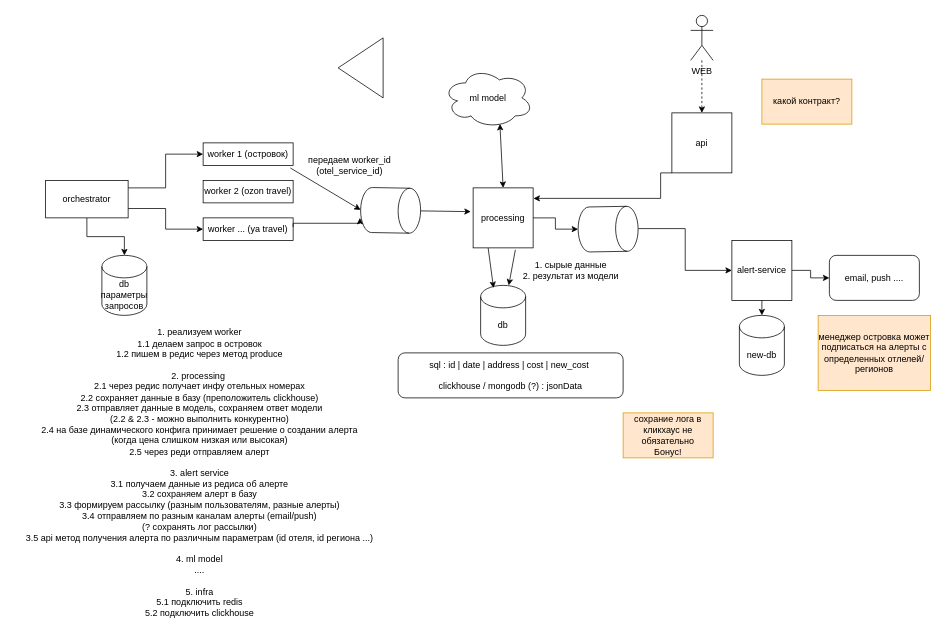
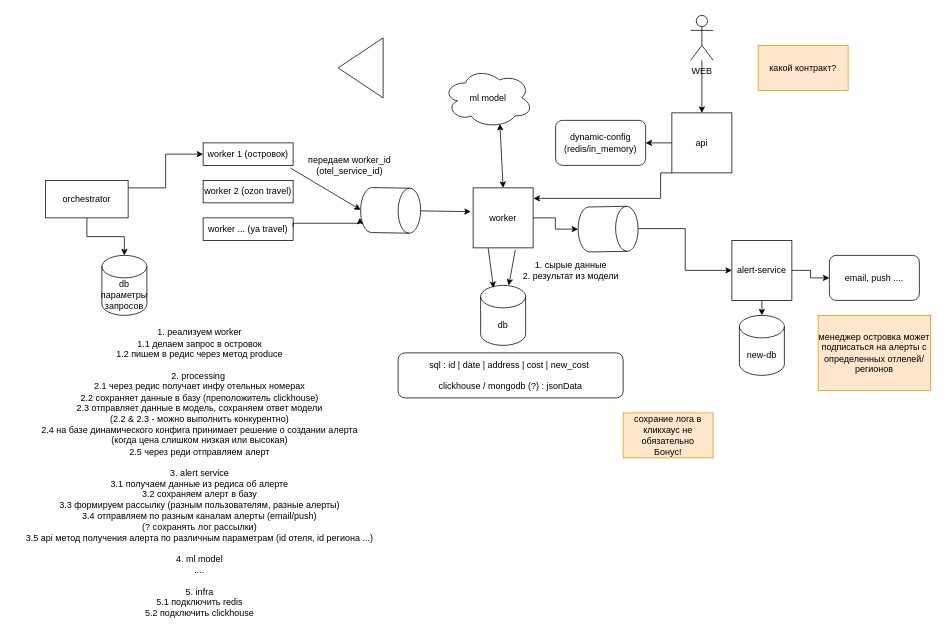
  <mxCell id="0" />
  <mxCell id="1" parent="0" />
  <mxCell id="2" style="edgeStyle=orthogonalEdgeStyle;rounded=0;orthogonalLoop=1;jettySize=auto;html=1;exitX=1;exitY=0.5;exitDx=0;exitDy=0;" edge="1" parent="1" source="3" target="25"><mxGeometry relative="1" as="geometry" /></mxCell>
- <mxCell id="3" value="processing" style="whiteSpace=wrap;html=1;aspect=fixed;" vertex="1" parent="1"><mxGeometry x="630" y="250" width="80" height="80" as="geometry" /></mxCell>
+ <mxCell id="3" value="worker" style="whiteSpace=wrap;html=1;aspect=fixed;" vertex="1" parent="1"><mxGeometry x="630" y="250" width="80" height="80" as="geometry" /></mxCell>
  <mxCell id="4" value="worker 1 (островок)" style="rounded=0;whiteSpace=wrap;html=1;" vertex="1" parent="1"><mxGeometry x="270" y="190" width="120" height="30" as="geometry" /></mxCell>
  <mxCell id="5" value="worker 2 (ozon travel)" style="rounded=0;whiteSpace=wrap;html=1;" vertex="1" parent="1"><mxGeometry x="270" y="240" width="120" height="30" as="geometry" /></mxCell>
  <mxCell id="6" value="worker ... (ya travel)" style="rounded=0;whiteSpace=wrap;html=1;" vertex="1" parent="1"><mxGeometry x="270" y="290" width="120" height="30" as="geometry" /></mxCell>
  <mxCell id="7" value="ml model" style="ellipse;shape=cloud;whiteSpace=wrap;html=1;" vertex="1" parent="1"><mxGeometry x="590" width="120" height="80" as="geometry" y="90" /></mxCell>
  <mxCell id="8" value="" style="shape=cylinder3;whiteSpace=wrap;html=1;boundedLbl=1;backgroundOutline=1;size=15;rotation=91;" vertex="1" parent="1"><mxGeometry x="490" y="240" width="60" height="80" as="geometry" /></mxCell>
  <mxCell id="9" value="" style="endArrow=classic;html=1;rounded=0;entryX=0.5;entryY=1;entryDx=0;entryDy=0;entryPerimeter=0;exitX=0.969;exitY=1.116;exitDx=0;exitDy=0;exitPerimeter=0;" edge="1" parent="1" source="4" target="8"><mxGeometry width="50" height="50" relative="1" as="geometry"><mxPoint x="390" y="210" as="sourcePoint" /><mxPoint x="460" y="270" as="targetPoint" /></mxGeometry></mxCell>
  <mxCell id="10" value="" style="endArrow=classic;startArrow=classic;html=1;rounded=0;exitX=0.5;exitY=0;exitDx=0;exitDy=0;entryX=0.631;entryY=0.934;entryDx=0;entryDy=0;entryPerimeter=0;" edge="1" parent="1" source="3" target="7"><mxGeometry width="50" height="50" relative="1" as="geometry"><mxPoint x="630" y="225" as="sourcePoint" /><mxPoint x="660" y="185" as="targetPoint" /></mxGeometry></mxCell>
  <mxCell id="11" value="" style="endArrow=classic;html=1;rounded=0;entryX=-0.039;entryY=0.396;entryDx=0;entryDy=0;entryPerimeter=0;exitX=0.5;exitY=0;exitDx=0;exitDy=0;exitPerimeter=0;" edge="1" parent="1" source="8" target="3"><mxGeometry width="50" height="50" relative="1" as="geometry"><mxPoint x="540" y="290" as="sourcePoint" /><mxPoint x="590" y="240" as="targetPoint" /></mxGeometry></mxCell>
  <mxCell id="12" value="db" style="shape=cylinder3;whiteSpace=wrap;html=1;boundedLbl=1;backgroundOutline=1;size=15;" vertex="1" parent="1"><mxGeometry x="640" y="380" width="60" height="80" as="geometry" /></mxCell>
  <mxCell id="13" value="" style="endArrow=classic;html=1;rounded=0;exitX=0.25;exitY=1;exitDx=0;exitDy=0;entryX=0.287;entryY=0.044;entryDx=0;entryDy=0;entryPerimeter=0;" edge="1" parent="1" source="3" target="12"><mxGeometry width="50" height="50" relative="1" as="geometry"><mxPoint x="710" y="350" as="sourcePoint" /><mxPoint x="760" y="300" as="targetPoint" /></mxGeometry></mxCell>
  <mxCell id="14" value="" style="endArrow=classic;html=1;rounded=0;exitX=0.704;exitY=1.032;exitDx=0;exitDy=0;exitPerimeter=0;" edge="1" parent="1" source="3" target="12"><mxGeometry width="50" height="50" relative="1" as="geometry"><mxPoint x="710" y="350" as="sourcePoint" /><mxPoint x="760" y="300" as="targetPoint" /></mxGeometry></mxCell>
  <mxCell id="15" value="1. сырые данные&lt;br&gt;2. результат из модели" style="text;html=1;align=center;verticalAlign=middle;resizable=0;points=[];autosize=1;strokeColor=none;fillColor=none;" vertex="1" parent="1"><mxGeometry x="680" y="340" width="160" height="40" as="geometry" /></mxCell>
  <mxCell id="16" value="sql : id | date | address | cost | new_cost&amp;nbsp;&lt;br&gt;&lt;br&gt;clickhouse / mongodb (?) : jsonData" style="rounded=1;whiteSpace=wrap;html=1;" vertex="1" parent="1"><mxGeometry x="530" y="470" width="300" height="60" as="geometry" /></mxCell>
+ <mxCell id="17" style="edgeStyle=orthogonalEdgeStyle;rounded=0;orthogonalLoop=1;jettySize=auto;html=1;exitX=0;exitY=0.5;exitDx=0;exitDy=0;entryX=1;entryY=0.5;entryDx=0;entryDy=0;" edge="1" parent="1" source="18" target="28"><mxGeometry relative="1" as="geometry" /></mxCell>
  <mxCell id="18" value="api" style="whiteSpace=wrap;html=1;aspect=fixed;" vertex="1" parent="1"><mxGeometry x="895" y="150" width="80" height="80" as="geometry" /></mxCell>
- <mxCell id="19" style="edgeStyle=orthogonalEdgeStyle;rounded=0;orthogonalLoop=1;jettySize=auto;html=1;dashed=1;" edge="1" parent="1" source="20" target="18"><mxGeometry relative="1" as="geometry" /></mxCell>
+ <mxCell id="19" style="edgeStyle=orthogonalEdgeStyle;rounded=0;orthogonalLoop=1;jettySize=auto;html=1;" edge="1" parent="1" source="20" target="18"><mxGeometry relative="1" as="geometry" /></mxCell>
  <mxCell id="20" value="WEB" style="shape=umlActor;verticalLabelPosition=bottom;verticalAlign=top;html=1;outlineConnect=0;" vertex="1" parent="1"><mxGeometry x="920" y="20" width="30" height="60" as="geometry" /></mxCell>
  <mxCell id="21" value="new-db" style="shape=cylinder3;whiteSpace=wrap;html=1;boundedLbl=1;backgroundOutline=1;size=15;" vertex="1" parent="1"><mxGeometry x="985" y="420" width="60" height="80" as="geometry" /></mxCell>
  <mxCell id="22" style="edgeStyle=orthogonalEdgeStyle;rounded=0;orthogonalLoop=1;jettySize=auto;html=1;exitX=1;exitY=0.5;exitDx=0;exitDy=0;" edge="1" parent="1" source="23" target="27"><mxGeometry relative="1" as="geometry" /></mxCell>
  <mxCell id="23" value="alert-service" style="whiteSpace=wrap;html=1;aspect=fixed;" vertex="1" parent="1"><mxGeometry x="975" y="320" width="80" height="80" as="geometry" /></mxCell>
  <mxCell id="24" style="edgeStyle=orthogonalEdgeStyle;rounded=0;orthogonalLoop=1;jettySize=auto;html=1;exitX=0.5;exitY=0;exitDx=0;exitDy=0;exitPerimeter=0;entryX=0;entryY=0.5;entryDx=0;entryDy=0;" edge="1" parent="1" source="25" target="23"><mxGeometry relative="1" as="geometry" /></mxCell>
  <mxCell id="25" value="" style="shape=cylinder3;whiteSpace=wrap;html=1;boundedLbl=1;backgroundOutline=1;size=15;rotation=89;" vertex="1" parent="1"><mxGeometry x="780" y="265" width="60" height="80" as="geometry" /></mxCell>
  <mxCell id="26" style="edgeStyle=orthogonalEdgeStyle;rounded=0;orthogonalLoop=1;jettySize=auto;html=1;exitX=0.5;exitY=1;exitDx=0;exitDy=0;entryX=0.5;entryY=0;entryDx=0;entryDy=0;entryPerimeter=0;" edge="1" parent="1" source="23" target="21"><mxGeometry relative="1" as="geometry" /></mxCell>
  <mxCell id="27" value="email, push ...." style="rounded=1;whiteSpace=wrap;html=1;" vertex="1" parent="1"><mxGeometry x="1105" y="340" width="120" height="60" as="geometry" /></mxCell>
- <mxCell id="29" value="какой контракт?" style="whiteSpace=wrap;html=1;fillColor=#ffe6cc;strokeColor=#d79b00;" vertex="1" parent="1"><mxGeometry x="1015" y="105" width="120" height="60" as="geometry" /></mxCell>
+ <mxCell id="28" value="dynamic-config&lt;br&gt;(redis/in_memory)" style="rounded=1;whiteSpace=wrap;html=1;" vertex="1" parent="1"><mxGeometry x="740" y="160" width="120" height="60" as="geometry" /></mxCell>
+ <mxCell id="29" value="какой контракт?" style="whiteSpace=wrap;html=1;fillColor=#ffe6cc;strokeColor=#d79b00;" vertex="1" parent="1"><mxGeometry x="1010" y="60" width="120" height="60" as="geometry" /></mxCell>
  <mxCell id="30" value="1. реализуем worker&lt;br&gt;1.1 делаем запрос в островок&lt;br&gt;1.2 пишем в редис через метод produce&lt;br&gt;&lt;br&gt;2. processing&amp;nbsp;&lt;br&gt;2.1 через редис получает инфу отельных номерах&lt;br&gt;2.2 сохраняет данные в базу (преположитель clickhouse)&lt;br&gt;2.3 отправляет данные в модель, сохраняем ответ модели&lt;br&gt;(2.2 &amp;amp; 2.3 - можно выполнить конкурентно)&lt;br&gt;2.4 на базе динамического конфига принимает решение о создании алерта &lt;br&gt;(когда цена слишком низкая или высокая)&lt;br&gt;2.5 через реди отправляем алерт&lt;br&gt;&lt;br&gt;3. alert service&lt;br&gt;3.1 получаем данные из редиса об алерте&lt;br&gt;3.2 сохраняем алерт в базу&lt;br&gt;3.3 формируем рассылку (разным пользователям, разные алерты)&lt;br&gt;3.4 отправляем по разным каналам алерты (email/push) &lt;br&gt;(? сохранять лог рассылки)&lt;br&gt;3.5 api метод получения алерта по различным параметрам (id отеля, id региона ...)&lt;br&gt;&lt;br&gt;4. ml model&lt;br&gt;....&lt;br&gt;&lt;br&gt;5. infra&lt;br&gt;5.1 подключить redis&lt;br&gt;5.2 подключить clickhouse" style="text;html=1;align=center;verticalAlign=middle;resizable=0;points=[];autosize=1;strokeColor=none;fillColor=none;" vertex="1" parent="1"><mxGeometry x="20" y="430" width="490" height="400" as="geometry" /></mxCell>
  <mxCell id="31" value="менеджер островка может подписаться на алерты с определенных отлелей/регионов" style="whiteSpace=wrap;html=1;fillColor=#ffe6cc;strokeColor=#d79b00;" vertex="1" parent="1"><mxGeometry x="1090" y="420" width="150" height="100" as="geometry" /></mxCell>
  <mxCell id="32" value="сохрание лога в кликхаус не обязательно&lt;br&gt;Бонус!" style="whiteSpace=wrap;html=1;fillColor=#ffe6cc;strokeColor=#d79b00;" vertex="1" parent="1"><mxGeometry x="830" y="550" width="120" height="60" as="geometry" /></mxCell>
  <mxCell id="33" value="передаем worker_id &lt;br&gt;(otel_service_id)" style="text;html=1;align=center;verticalAlign=middle;resizable=0;points=[];autosize=1;strokeColor=none;fillColor=none;" vertex="1" parent="1"><mxGeometry x="400" y="200" width="130" height="40" as="geometry" /></mxCell>
  <mxCell id="34" style="edgeStyle=orthogonalEdgeStyle;rounded=0;orthogonalLoop=1;jettySize=auto;html=1;entryX=0;entryY=0.5;entryDx=0;entryDy=0;" edge="1" parent="1" source="37" target="4"><mxGeometry relative="1" as="geometry"><Array as="points"><mxPoint x="220" y="250" /><mxPoint x="220" y="205" /></Array></mxGeometry></mxCell>
  <mxCell id="35" style="edgeStyle=orthogonalEdgeStyle;rounded=0;orthogonalLoop=1;jettySize=auto;html=1;" edge="1" parent="1" source="37" target="39"><mxGeometry relative="1" as="geometry" /></mxCell>
- <mxCell id="36" style="edgeStyle=orthogonalEdgeStyle;rounded=0;orthogonalLoop=1;jettySize=auto;html=1;exitX=1;exitY=0.75;exitDx=0;exitDy=0;entryX=0;entryY=0.5;entryDx=0;entryDy=0;" edge="1" parent="1" source="37" target="6"><mxGeometry relative="1" as="geometry" /></mxCell>
  <mxCell id="37" value="orchestrator" style="whiteSpace=wrap;html=1;" vertex="1" parent="1"><mxGeometry x="60" y="240" width="110" height="50" as="geometry" /></mxCell>
  <mxCell id="38" value="" style="triangle;whiteSpace=wrap;html=1;rotation=-180;" vertex="1" parent="1"><mxGeometry x="450" y="50" width="60" height="80" as="geometry" /></mxCell>
  <mxCell id="39" value="db&lt;br&gt;параметры&lt;br&gt;запросов" style="shape=cylinder3;whiteSpace=wrap;html=1;boundedLbl=1;backgroundOutline=1;size=15;" vertex="1" parent="1"><mxGeometry x="135" y="340" width="60" height="80" as="geometry" /></mxCell>
  <mxCell id="40" style="edgeStyle=orthogonalEdgeStyle;rounded=0;orthogonalLoop=1;jettySize=auto;html=1;exitX=1;exitY=0.5;exitDx=0;exitDy=0;entryX=0.725;entryY=1.009;entryDx=0;entryDy=0;entryPerimeter=0;" edge="1" parent="1"><mxGeometry relative="1" as="geometry"><mxPoint x="390" y="302.21" as="sourcePoint" /><mxPoint x="479.051" y="289.997" as="targetPoint" /><Array as="points"><mxPoint x="390" y="297.21" /><mxPoint x="479" y="297.21" /></Array></mxGeometry></mxCell>
  <mxCell id="41" style="edgeStyle=orthogonalEdgeStyle;rounded=0;orthogonalLoop=1;jettySize=auto;html=1;exitX=0;exitY=1;exitDx=0;exitDy=0;entryX=1.006;entryY=0.175;entryDx=0;entryDy=0;entryPerimeter=0;" edge="1" parent="1" source="18" target="3"><mxGeometry relative="1" as="geometry"><Array as="points"><mxPoint x="880" y="230" /><mxPoint x="880" y="264" /></Array></mxGeometry></mxCell>
